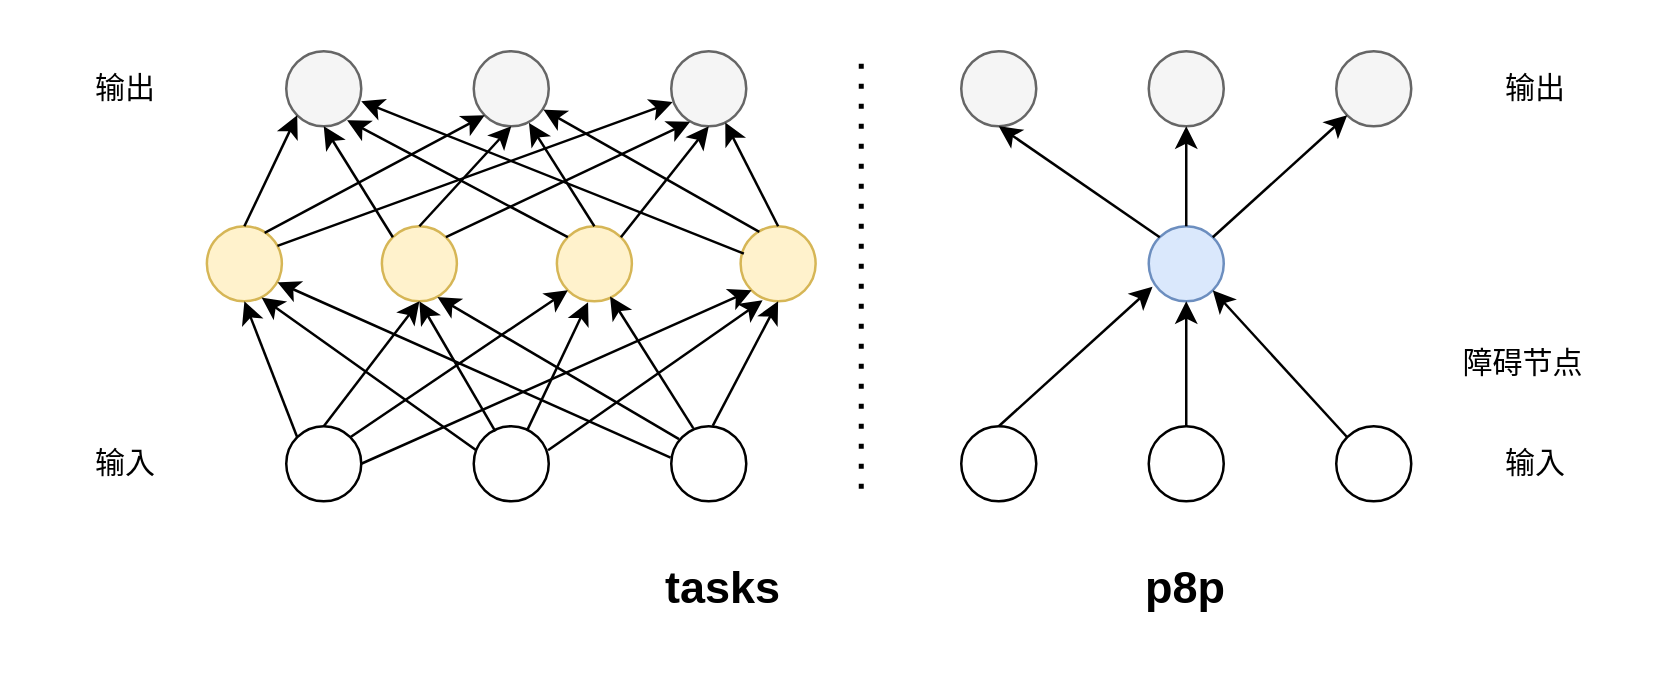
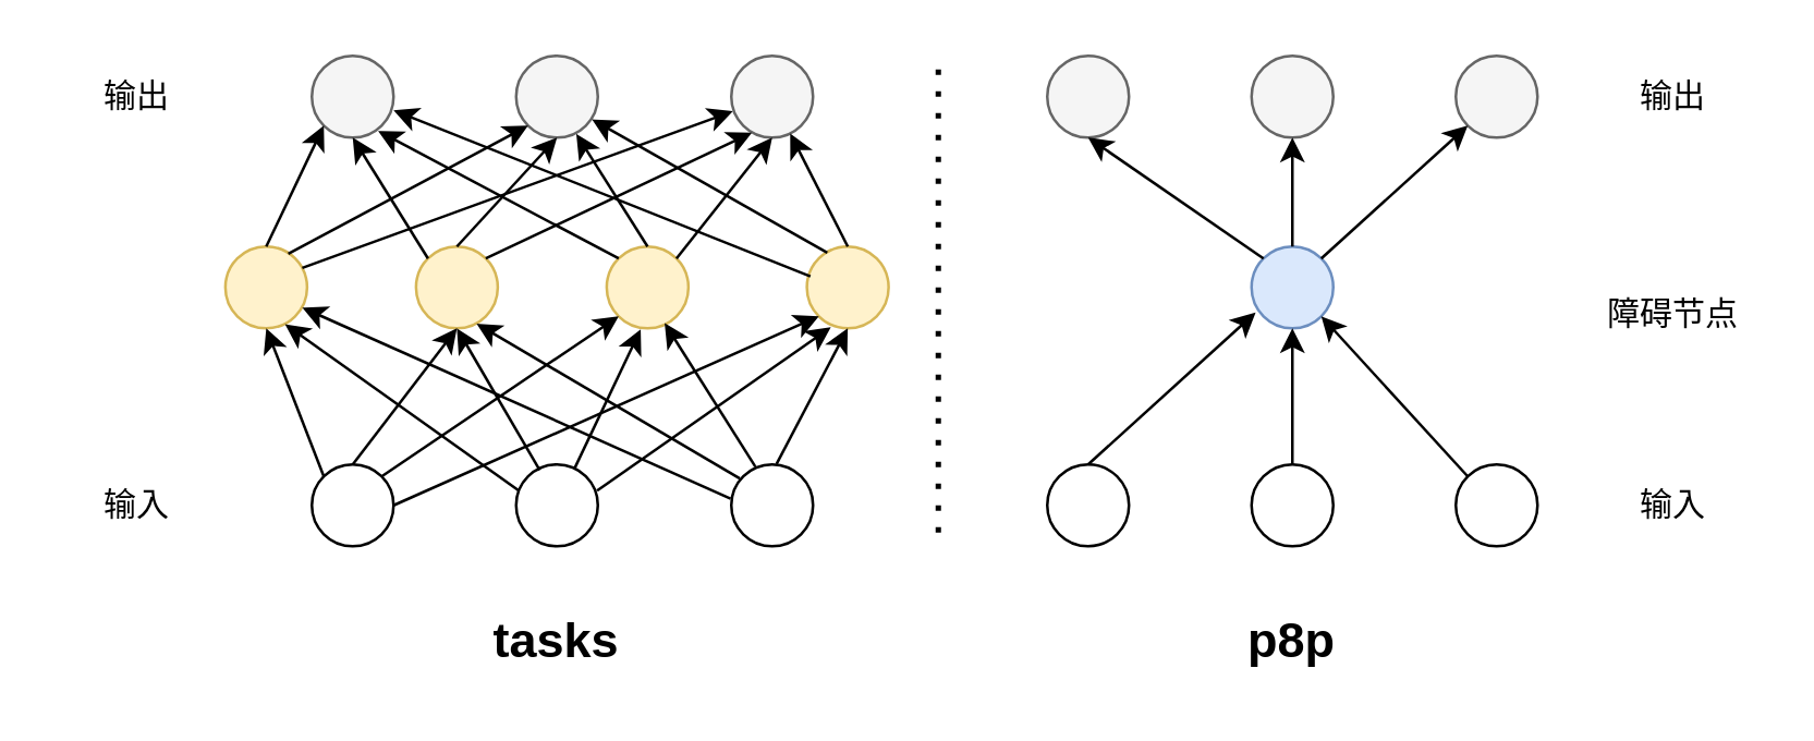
  <mxCell id="0" />
  <mxCell id="1" parent="0" />
  <mxCell id="2" value="" style="ellipse;whiteSpace=wrap;html=1;aspect=fixed;fillColor=#f5f5f5;fontColor=#333333;strokeColor=#666666;" parent="1" vertex="1"><mxGeometry x="114" y="20" width="30" height="30" as="geometry" /></mxCell>
  <mxCell id="3" value="" style="ellipse;whiteSpace=wrap;html=1;aspect=fixed;fillColor=#f5f5f5;fontColor=#333333;strokeColor=#666666;" parent="1" vertex="1"><mxGeometry x="189" y="20" width="30" height="30" as="geometry" /></mxCell>
  <mxCell id="4" value="" style="ellipse;whiteSpace=wrap;html=1;aspect=fixed;fillColor=#f5f5f5;fontColor=#333333;strokeColor=#666666;" parent="1" vertex="1"><mxGeometry x="268" y="20" width="30" height="30" as="geometry" /></mxCell>
  <mxCell id="5" value="" style="ellipse;whiteSpace=wrap;html=1;aspect=fixed;fillColor=#fff2cc;strokeColor=#d6b656;" parent="1" vertex="1"><mxGeometry x="82.25" y="90" width="30" height="30" as="geometry" /></mxCell>
  <mxCell id="6" value="" style="ellipse;whiteSpace=wrap;html=1;aspect=fixed;fillColor=#fff2cc;strokeColor=#d6b656;" parent="1" vertex="1"><mxGeometry x="152.25" y="90" width="30" height="30" as="geometry" /></mxCell>
  <mxCell id="7" value="" style="ellipse;whiteSpace=wrap;html=1;aspect=fixed;fillColor=#fff2cc;strokeColor=#d6b656;" parent="1" vertex="1"><mxGeometry x="222.25" y="90" width="30" height="30" as="geometry" /></mxCell>
  <mxCell id="8" value="" style="ellipse;whiteSpace=wrap;html=1;aspect=fixed;fillColor=#fff2cc;strokeColor=#d6b656;" parent="1" vertex="1"><mxGeometry x="295.75" y="90" width="30" height="30" as="geometry" /></mxCell>
  <mxCell id="9" value="" style="ellipse;whiteSpace=wrap;html=1;aspect=fixed;" parent="1" vertex="1"><mxGeometry x="114" y="170" width="30" height="30" as="geometry" /></mxCell>
  <mxCell id="10" value="" style="ellipse;whiteSpace=wrap;html=1;aspect=fixed;" parent="1" vertex="1"><mxGeometry x="189" y="170" width="30" height="30" as="geometry" /></mxCell>
  <mxCell id="11" value="" style="ellipse;whiteSpace=wrap;html=1;aspect=fixed;" parent="1" vertex="1"><mxGeometry x="268" y="170" width="30" height="30" as="geometry" /></mxCell>
  <mxCell id="12" value="" style="endArrow=classic;html=1;rounded=0;exitX=0;exitY=0;exitDx=0;exitDy=0;entryX=0.5;entryY=1;entryDx=0;entryDy=0;" parent="1" source="9" target="5" edge="1"><mxGeometry width="50" height="50" relative="1" as="geometry"><mxPoint x="-6" y="220" as="sourcePoint" /><mxPoint x="44" y="170" as="targetPoint" /></mxGeometry></mxCell>
  <mxCell id="13" value="" style="endArrow=classic;html=1;rounded=0;exitX=0.5;exitY=0;exitDx=0;exitDy=0;entryX=0.5;entryY=1;entryDx=0;entryDy=0;" parent="1" source="9" target="6" edge="1"><mxGeometry width="50" height="50" relative="1" as="geometry"><mxPoint x="128" y="184" as="sourcePoint" /><mxPoint x="107" y="130" as="targetPoint" /></mxGeometry></mxCell>
  <mxCell id="14" value="" style="endArrow=classic;html=1;rounded=0;exitX=1;exitY=0;exitDx=0;exitDy=0;entryX=0;entryY=1;entryDx=0;entryDy=0;" parent="1" source="9" target="7" edge="1"><mxGeometry width="50" height="50" relative="1" as="geometry"><mxPoint x="139" y="180" as="sourcePoint" /><mxPoint x="177" y="130" as="targetPoint" /></mxGeometry></mxCell>
  <mxCell id="15" value="" style="endArrow=classic;html=1;rounded=0;exitX=1;exitY=0.5;exitDx=0;exitDy=0;entryX=0;entryY=1;entryDx=0;entryDy=0;" parent="1" source="9" target="8" edge="1"><mxGeometry width="50" height="50" relative="1" as="geometry"><mxPoint x="150" y="184" as="sourcePoint" /><mxPoint x="237" y="126" as="targetPoint" /></mxGeometry></mxCell>
  <mxCell id="16" value="" style="endArrow=classic;html=1;rounded=0;exitX=0.033;exitY=0.321;exitDx=0;exitDy=0;exitPerimeter=0;entryX=0.73;entryY=0.951;entryDx=0;entryDy=0;entryPerimeter=0;" parent="1" source="10" target="5" edge="1"><mxGeometry width="50" height="50" relative="1" as="geometry"><mxPoint x="194" y="180" as="sourcePoint" /><mxPoint x="104" y="120" as="targetPoint" /></mxGeometry></mxCell>
  <mxCell id="17" value="" style="endArrow=classic;html=1;rounded=0;entryX=0.5;entryY=1;entryDx=0;entryDy=0;exitX=0.288;exitY=0.067;exitDx=0;exitDy=0;exitPerimeter=0;" parent="1" source="10" target="6" edge="1"><mxGeometry width="50" height="50" relative="1" as="geometry"><mxPoint x="194" y="170" as="sourcePoint" /><mxPoint x="118" y="126" as="targetPoint" /></mxGeometry></mxCell>
  <mxCell id="18" value="" style="endArrow=classic;html=1;rounded=0;entryX=0.416;entryY=1.012;entryDx=0;entryDy=0;exitX=0.712;exitY=0.055;exitDx=0;exitDy=0;exitPerimeter=0;entryPerimeter=0;" parent="1" source="10" target="7" edge="1"><mxGeometry width="50" height="50" relative="1" as="geometry"><mxPoint x="206" y="183" as="sourcePoint" /><mxPoint x="177" y="130" as="targetPoint" /></mxGeometry></mxCell>
  <mxCell id="19" value="" style="endArrow=classic;html=1;rounded=0;entryX=0.293;entryY=0.988;entryDx=0;entryDy=0;exitX=0.991;exitY=0.321;exitDx=0;exitDy=0;exitPerimeter=0;entryPerimeter=0;" parent="1" source="10" target="8" edge="1"><mxGeometry width="50" height="50" relative="1" as="geometry"><mxPoint x="220" y="182" as="sourcePoint" /><mxPoint x="245" y="130" as="targetPoint" /></mxGeometry></mxCell>
  <mxCell id="20" value="" style="endArrow=classic;html=1;rounded=0;entryX=0.5;entryY=1;entryDx=0;entryDy=0;exitX=0.553;exitY=-0.004;exitDx=0;exitDy=0;exitPerimeter=0;" parent="1" source="11" target="8" edge="1"><mxGeometry width="50" height="50" relative="1" as="geometry"><mxPoint x="229" y="190" as="sourcePoint" /><mxPoint x="315" y="130" as="targetPoint" /></mxGeometry></mxCell>
  <mxCell id="21" value="" style="endArrow=classic;html=1;rounded=0;entryX=0.709;entryY=0.937;entryDx=0;entryDy=0;exitX=0.293;exitY=0.025;exitDx=0;exitDy=0;exitPerimeter=0;entryPerimeter=0;" parent="1" source="11" target="7" edge="1"><mxGeometry width="50" height="50" relative="1" as="geometry"><mxPoint x="295" y="180" as="sourcePoint" /><mxPoint x="321" y="130" as="targetPoint" /></mxGeometry></mxCell>
  <mxCell id="22" value="" style="endArrow=classic;html=1;rounded=0;entryX=0.741;entryY=0.944;entryDx=0;entryDy=0;exitX=0.104;exitY=0.172;exitDx=0;exitDy=0;exitPerimeter=0;entryPerimeter=0;" parent="1" source="11" target="6" edge="1"><mxGeometry width="50" height="50" relative="1" as="geometry"><mxPoint x="287" y="181" as="sourcePoint" /><mxPoint x="254" y="128" as="targetPoint" /></mxGeometry></mxCell>
  <mxCell id="23" value="" style="endArrow=classic;html=1;rounded=0;entryX=0.941;entryY=0.747;entryDx=0;entryDy=0;exitX=-0.009;exitY=0.418;exitDx=0;exitDy=0;exitPerimeter=0;entryPerimeter=0;" parent="1" source="11" target="5" edge="1"><mxGeometry width="50" height="50" relative="1" as="geometry"><mxPoint x="281" y="185" as="sourcePoint" /><mxPoint x="184" y="128" as="targetPoint" /></mxGeometry></mxCell>
  <mxCell id="24" value="" style="endArrow=classic;html=1;rounded=0;entryX=0;entryY=1;entryDx=0;entryDy=0;exitX=0.5;exitY=0;exitDx=0;exitDy=0;" parent="1" source="5" target="2" edge="1"><mxGeometry width="50" height="50" relative="1" as="geometry"><mxPoint x="64" y="90" as="sourcePoint" /><mxPoint x="114" y="40" as="targetPoint" /></mxGeometry></mxCell>
  <mxCell id="25" value="" style="endArrow=classic;html=1;rounded=0;entryX=0;entryY=1;entryDx=0;entryDy=0;exitX=0.77;exitY=0.089;exitDx=0;exitDy=0;exitPerimeter=0;" parent="1" source="5" target="3" edge="1"><mxGeometry width="50" height="50" relative="1" as="geometry"><mxPoint x="104" y="90" as="sourcePoint" /><mxPoint x="139" y="60" as="targetPoint" /></mxGeometry></mxCell>
  <mxCell id="26" value="" style="endArrow=classic;html=1;rounded=0;entryX=0.018;entryY=0.678;entryDx=0;entryDy=0;exitX=0.941;exitY=0.262;exitDx=0;exitDy=0;exitPerimeter=0;entryPerimeter=0;" parent="1" source="5" target="4" edge="1"><mxGeometry width="50" height="50" relative="1" as="geometry"><mxPoint x="113" y="100" as="sourcePoint" /><mxPoint x="214" y="60" as="targetPoint" /></mxGeometry></mxCell>
  <mxCell id="27" value="" style="endArrow=classic;html=1;rounded=0;entryX=0.5;entryY=1;entryDx=0;entryDy=0;exitX=0;exitY=0;exitDx=0;exitDy=0;" parent="1" source="6" target="2" edge="1"><mxGeometry width="50" height="50" relative="1" as="geometry"><mxPoint x="107" y="100" as="sourcePoint" /><mxPoint x="139" y="60" as="targetPoint" /></mxGeometry></mxCell>
  <mxCell id="28" value="" style="endArrow=classic;html=1;rounded=0;entryX=0.5;entryY=1;entryDx=0;entryDy=0;exitX=0.5;exitY=0;exitDx=0;exitDy=0;" parent="1" source="6" target="3" edge="1"><mxGeometry width="50" height="50" relative="1" as="geometry"><mxPoint x="167" y="104" as="sourcePoint" /><mxPoint x="144" y="60" as="targetPoint" /></mxGeometry></mxCell>
  <mxCell id="29" value="" style="endArrow=classic;html=1;rounded=0;entryX=0.252;entryY=0.94;entryDx=0;entryDy=0;exitX=1;exitY=0;exitDx=0;exitDy=0;entryPerimeter=0;" parent="1" source="6" target="4" edge="1"><mxGeometry width="50" height="50" relative="1" as="geometry"><mxPoint x="177" y="100" as="sourcePoint" /><mxPoint x="214" y="60" as="targetPoint" /></mxGeometry></mxCell>
  <mxCell id="30" value="" style="endArrow=classic;html=1;rounded=0;exitX=0;exitY=0;exitDx=0;exitDy=0;entryX=0.811;entryY=0.919;entryDx=0;entryDy=0;entryPerimeter=0;" parent="1" source="7" target="2" edge="1"><mxGeometry width="50" height="50" relative="1" as="geometry"><mxPoint x="188" y="104" as="sourcePoint" /><mxPoint x="144" y="50" as="targetPoint" /></mxGeometry></mxCell>
  <mxCell id="31" value="" style="endArrow=classic;html=1;rounded=0;exitX=0.5;exitY=0;exitDx=0;exitDy=0;entryX=0.736;entryY=0.955;entryDx=0;entryDy=0;entryPerimeter=0;" parent="1" source="7" target="3" edge="1"><mxGeometry width="50" height="50" relative="1" as="geometry"><mxPoint x="237" y="104" as="sourcePoint" /><mxPoint x="151" y="55" as="targetPoint" /></mxGeometry></mxCell>
  <mxCell id="32" value="" style="endArrow=classic;html=1;rounded=0;exitX=1;exitY=0;exitDx=0;exitDy=0;entryX=0.5;entryY=1;entryDx=0;entryDy=0;" parent="1" source="7" target="4" edge="1"><mxGeometry width="50" height="50" relative="1" as="geometry"><mxPoint x="247" y="100" as="sourcePoint" /><mxPoint x="221" y="59" as="targetPoint" /></mxGeometry></mxCell>
  <mxCell id="33" value="" style="endArrow=classic;html=1;rounded=0;exitX=0.5;exitY=0;exitDx=0;exitDy=0;" parent="1" source="8" target="4" edge="1"><mxGeometry width="50" height="50" relative="1" as="geometry"><mxPoint x="258" y="104" as="sourcePoint" /><mxPoint x="293" y="60" as="targetPoint" /></mxGeometry></mxCell>
  <mxCell id="34" value="" style="endArrow=classic;html=1;rounded=0;exitX=0.249;exitY=0.075;exitDx=0;exitDy=0;exitPerimeter=0;entryX=0.928;entryY=0.777;entryDx=0;entryDy=0;entryPerimeter=0;" parent="1" source="8" target="3" edge="1"><mxGeometry width="50" height="50" relative="1" as="geometry"><mxPoint x="321" y="100" as="sourcePoint" /><mxPoint x="300" y="58" as="targetPoint" /></mxGeometry></mxCell>
  <mxCell id="35" value="" style="endArrow=classic;html=1;rounded=0;exitX=0.043;exitY=0.366;exitDx=0;exitDy=0;exitPerimeter=0;" parent="1" source="8" edge="1"><mxGeometry width="50" height="50" relative="1" as="geometry"><mxPoint x="313" y="102" as="sourcePoint" /><mxPoint x="144" y="40" as="targetPoint" /></mxGeometry></mxCell>
  <mxCell id="36" value="输入" style="text;html=1;strokeColor=none;fillColor=none;align=center;verticalAlign=middle;whiteSpace=wrap;rounded=0;" parent="1" vertex="1"><mxGeometry x="20" y="170" width="60" height="30" as="geometry" /></mxCell>
  <mxCell id="37" value="输出" style="text;html=1;strokeColor=none;fillColor=none;align=center;verticalAlign=middle;whiteSpace=wrap;rounded=0;" parent="1" vertex="1"><mxGeometry x="20" y="20" width="60" height="30" as="geometry" /></mxCell>
- <mxCell id="38" value="&lt;font style=&quot;font-size: 18px;&quot;&gt;&lt;b&gt;tasks&lt;/b&gt;&lt;/font&gt;" style="text;html=1;strokeColor=none;fillColor=none;align=center;verticalAlign=middle;whiteSpace=wrap;rounded=0;" parent="1" vertex="1"><mxGeometry x="259" y="220" width="60" height="30" as="geometry" /></mxCell>
+ <mxCell id="38" value="&lt;font style=&quot;font-size: 18px;&quot;&gt;&lt;b&gt;tasks&lt;/b&gt;&lt;/font&gt;" style="text;html=1;strokeColor=none;fillColor=none;align=center;verticalAlign=middle;whiteSpace=wrap;rounded=0;" parent="1" vertex="1"><mxGeometry x="174" y="220" width="60" height="30" as="geometry" /></mxCell>
  <mxCell id="39" value="" style="ellipse;whiteSpace=wrap;html=1;aspect=fixed;" parent="1" vertex="1"><mxGeometry x="384" y="170" width="30" height="30" as="geometry" /></mxCell>
  <mxCell id="40" value="" style="ellipse;whiteSpace=wrap;html=1;aspect=fixed;" parent="1" vertex="1"><mxGeometry x="459" y="170" width="30" height="30" as="geometry" /></mxCell>
  <mxCell id="41" value="" style="ellipse;whiteSpace=wrap;html=1;aspect=fixed;" parent="1" vertex="1"><mxGeometry x="534" y="170" width="30" height="30" as="geometry" /></mxCell>
  <mxCell id="42" value="" style="endArrow=none;dashed=1;html=1;dashPattern=1 3;strokeWidth=2;rounded=0;" parent="1" edge="1"><mxGeometry width="50" height="50" relative="1" as="geometry"><mxPoint x="344" y="195" as="sourcePoint" /><mxPoint x="344" y="25" as="targetPoint" /></mxGeometry></mxCell>
  <mxCell id="43" value="" style="ellipse;whiteSpace=wrap;html=1;aspect=fixed;fillColor=#f5f5f5;fontColor=#333333;strokeColor=#666666;" parent="1" vertex="1"><mxGeometry x="384" y="20" width="30" height="30" as="geometry" /></mxCell>
  <mxCell id="44" value="" style="ellipse;whiteSpace=wrap;html=1;aspect=fixed;fillColor=#f5f5f5;fontColor=#333333;strokeColor=#666666;" parent="1" vertex="1"><mxGeometry x="459" y="20" width="30" height="30" as="geometry" /></mxCell>
  <mxCell id="45" value="" style="ellipse;whiteSpace=wrap;html=1;aspect=fixed;fillColor=#f5f5f5;fontColor=#333333;strokeColor=#666666;" parent="1" vertex="1"><mxGeometry x="534" y="20" width="30" height="30" as="geometry" /></mxCell>
  <mxCell id="46" value="" style="ellipse;whiteSpace=wrap;html=1;aspect=fixed;fillColor=#dae8fc;strokeColor=#6c8ebf;" parent="1" vertex="1"><mxGeometry x="459" y="90" width="30" height="30" as="geometry" /></mxCell>
  <mxCell id="47" value="" style="endArrow=classic;html=1;rounded=0;entryX=0.05;entryY=0.808;entryDx=0;entryDy=0;entryPerimeter=0;exitX=0.5;exitY=0;exitDx=0;exitDy=0;" parent="1" source="39" target="46" edge="1"><mxGeometry width="50" height="50" relative="1" as="geometry"><mxPoint x="374" y="270" as="sourcePoint" /><mxPoint x="424" y="220" as="targetPoint" /></mxGeometry></mxCell>
  <mxCell id="48" value="" style="endArrow=classic;html=1;rounded=0;entryX=0.5;entryY=1;entryDx=0;entryDy=0;exitX=0.5;exitY=0;exitDx=0;exitDy=0;" parent="1" source="40" target="46" edge="1"><mxGeometry width="50" height="50" relative="1" as="geometry"><mxPoint x="409" y="180" as="sourcePoint" /><mxPoint x="471" y="134" as="targetPoint" /></mxGeometry></mxCell>
  <mxCell id="49" value="" style="endArrow=classic;html=1;rounded=0;entryX=1;entryY=1;entryDx=0;entryDy=0;exitX=0;exitY=0;exitDx=0;exitDy=0;" parent="1" source="41" target="46" edge="1"><mxGeometry width="50" height="50" relative="1" as="geometry"><mxPoint x="484" y="180" as="sourcePoint" /><mxPoint x="484" y="140" as="targetPoint" /></mxGeometry></mxCell>
  <mxCell id="50" value="" style="endArrow=classic;html=1;rounded=0;entryX=0;entryY=1;entryDx=0;entryDy=0;exitX=1;exitY=0;exitDx=0;exitDy=0;" parent="1" source="46" target="45" edge="1"><mxGeometry width="50" height="50" relative="1" as="geometry"><mxPoint x="548" y="184" as="sourcePoint" /><mxPoint x="495" y="136" as="targetPoint" /></mxGeometry></mxCell>
  <mxCell id="51" value="" style="endArrow=classic;html=1;rounded=0;entryX=0.5;entryY=1;entryDx=0;entryDy=0;exitX=0.5;exitY=0;exitDx=0;exitDy=0;" parent="1" source="46" target="44" edge="1"><mxGeometry width="50" height="50" relative="1" as="geometry"><mxPoint x="495" y="114" as="sourcePoint" /><mxPoint x="548" y="56" as="targetPoint" /></mxGeometry></mxCell>
  <mxCell id="52" value="" style="endArrow=classic;html=1;rounded=0;entryX=0.5;entryY=1;entryDx=0;entryDy=0;exitX=0;exitY=0;exitDx=0;exitDy=0;" parent="1" source="46" target="43" edge="1"><mxGeometry width="50" height="50" relative="1" as="geometry"><mxPoint x="484" y="110" as="sourcePoint" /><mxPoint x="484" y="60" as="targetPoint" /></mxGeometry></mxCell>
  <mxCell id="53" value="&lt;span style=&quot;font-size: 18px;&quot;&gt;&lt;b&gt;p8p&lt;/b&gt;&lt;/span&gt;" style="text;html=1;strokeColor=none;fillColor=none;align=center;verticalAlign=middle;whiteSpace=wrap;rounded=0;" parent="1" vertex="1"><mxGeometry x="444" y="220" width="60" height="30" as="geometry" /></mxCell>
  <mxCell id="54" value="输入" style="text;html=1;strokeColor=none;fillColor=none;align=center;verticalAlign=middle;whiteSpace=wrap;rounded=0;" parent="1" vertex="1"><mxGeometry x="584" y="170" width="60" height="30" as="geometry" /></mxCell>
- <mxCell id="55" value="障碍节点" style="text;html=1;strokeColor=none;fillColor=none;align=center;verticalAlign=middle;whiteSpace=wrap;rounded=0;" parent="1" vertex="1"><mxGeometry x="579" y="130" width="60" height="30" as="geometry" /></mxCell>
+ <mxCell id="55" value="障碍节点" style="text;html=1;strokeColor=none;fillColor=none;align=center;verticalAlign=middle;whiteSpace=wrap;rounded=0;" parent="1" vertex="1"><mxGeometry x="584" y="100" width="60" height="30" as="geometry" /></mxCell>
  <mxCell id="56" value="输出" style="text;html=1;strokeColor=none;fillColor=none;align=center;verticalAlign=middle;whiteSpace=wrap;rounded=0;" parent="1" vertex="1"><mxGeometry x="584" y="20" width="60" height="30" as="geometry" /></mxCell>
